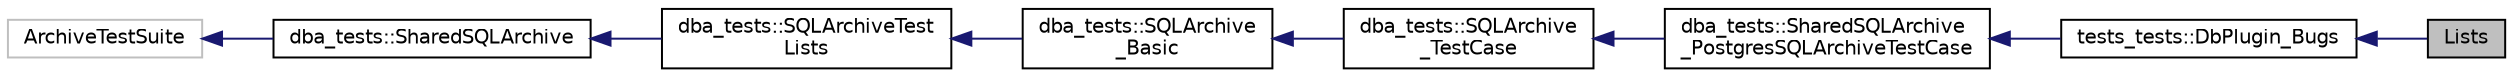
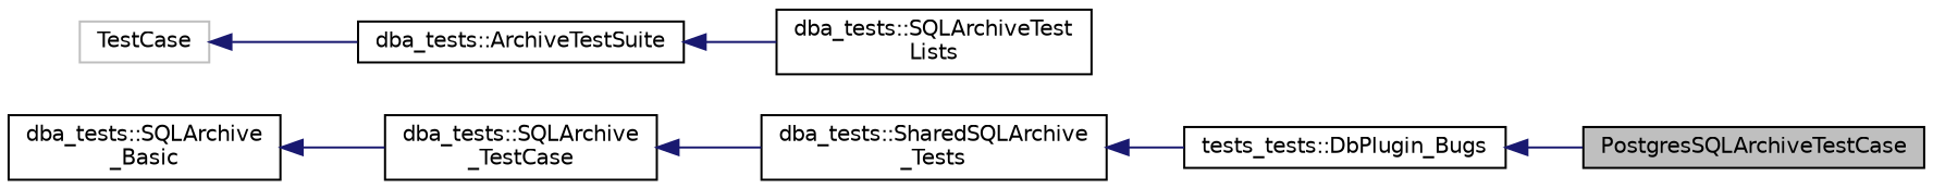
  digraph {
    rankdir=LR
    node [color=black fillcolor=white fontname=Helvetica fontsize=10 shape=record style=filled]
    edge [color=midnightblue dir=back fontname=Helvetica fontsize=10 labelfontname=Helvetica labelfontsize=10 style=solid]
-   n1 [fillcolor=grey75 fontcolor=black height=0.2 label=Lists width=0.4]
+   n1 [fillcolor=grey75 fontcolor=black height=0.2 label=PostgresSQLArchiveTestCase width=0.4]
    n2 [height=0.2 label="tests_tests::DbPlugin_Bugs" width=0.4]
-   n3 [height=0.2 label="dba_tests::SharedSQLArchive\l_PostgresSQLArchiveTestCase" width=0.4]
+   n3 [height=0.2 label="dba_tests::SharedSQLArchive\l_Tests" width=0.4]
    n4 [height=0.2 label="dba_tests::SQLArchive\l_TestCase" width=0.4]
    n5 [height=0.2 label="dba_tests::SQLArchive\l_Basic" width=0.4]
    n6 [height=0.2 label="dba_tests::SQLArchiveTest\lLists" width=0.4]
-   n7 [height=0.2 label="dba_tests::SharedSQLArchive" width=0.4]
-   n8 [color=grey75 height=0.2 label=ArchiveTestSuite width=0.4]
+   n7 [height=0.2 label="dba_tests::ArchiveTestSuite" width=0.4]
+   n8 [color=grey75 height=0.2 label=TestCase width=0.4]
    n2 -> n1
    n3 -> n2
    n4 -> n3
    n5 -> n4
-   n6 -> n5
    n7 -> n6
    n8 -> n7
  }
